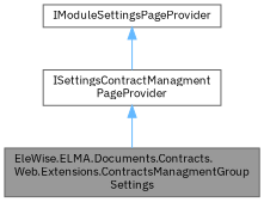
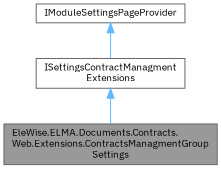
  digraph {
    fontname="IBM Plex Sans"
    node [color=gray40 fillcolor=white fontname="IBM Plex Sans" fontsize=10 shape=box style=filled]
    edge [color=steelblue1 dir=back fontname="IBM Plex Sans" fontsize=10 labelfontname=Helvetica labelfontsize=10 style=solid]
    n1 [fillcolor=grey60 fontcolor=black height=0.2 label="EleWise.ELMA.Documents.Contracts.\lWeb.Extensions.ContractsManagmentGroup\lSettings" width=0.4]
-   n2 [height=0.2 label="ISettingsContractManagment\lPageProvider" width=0.4]
+   n2 [height=0.2 label="ISettingsContractManagment\lExtensions" width=0.4]
    n3 [height=0.2 label=IModuleSettingsPageProvider width=0.4]
    n2 -> n1
    n3 -> n2
  }
